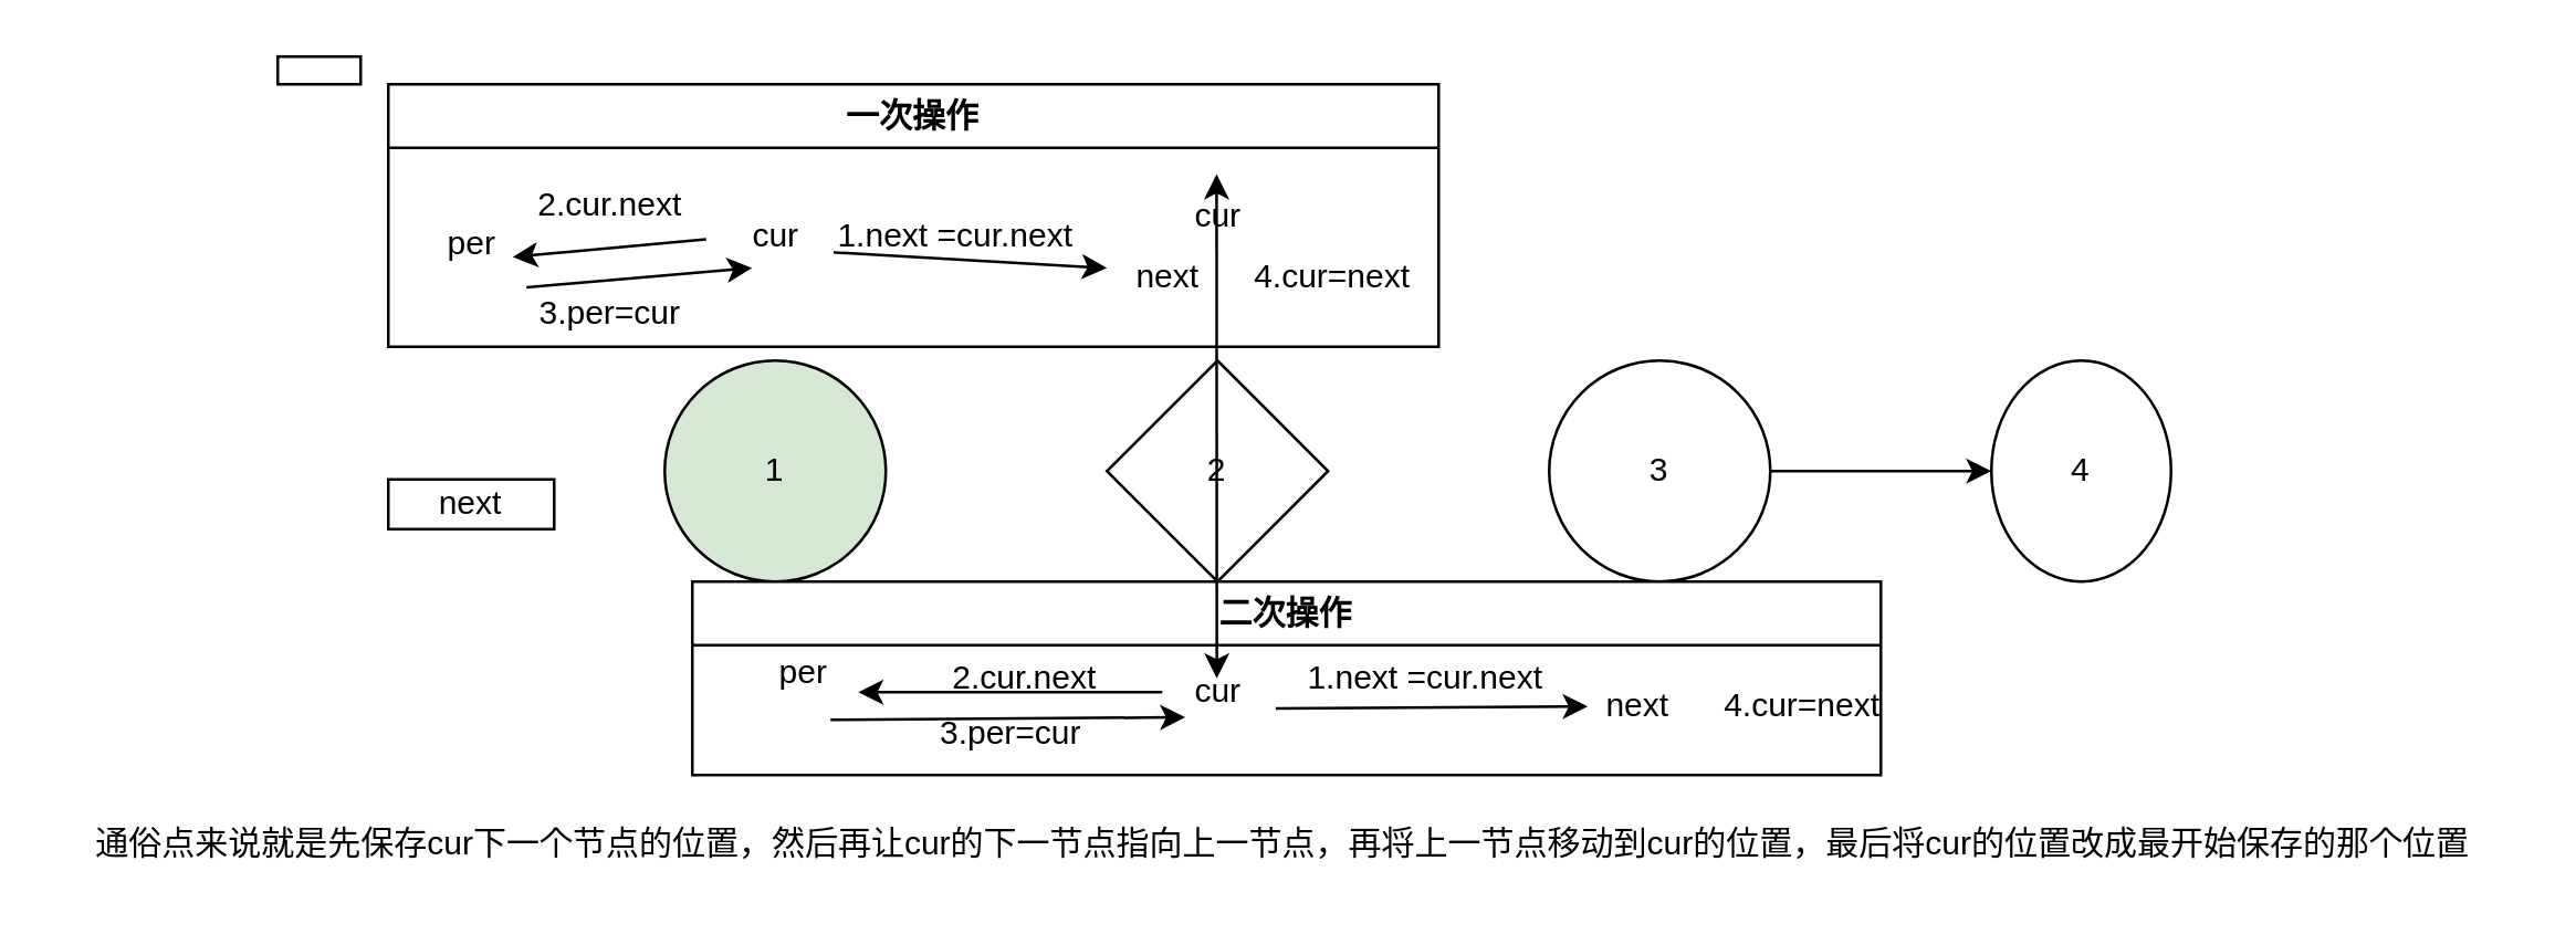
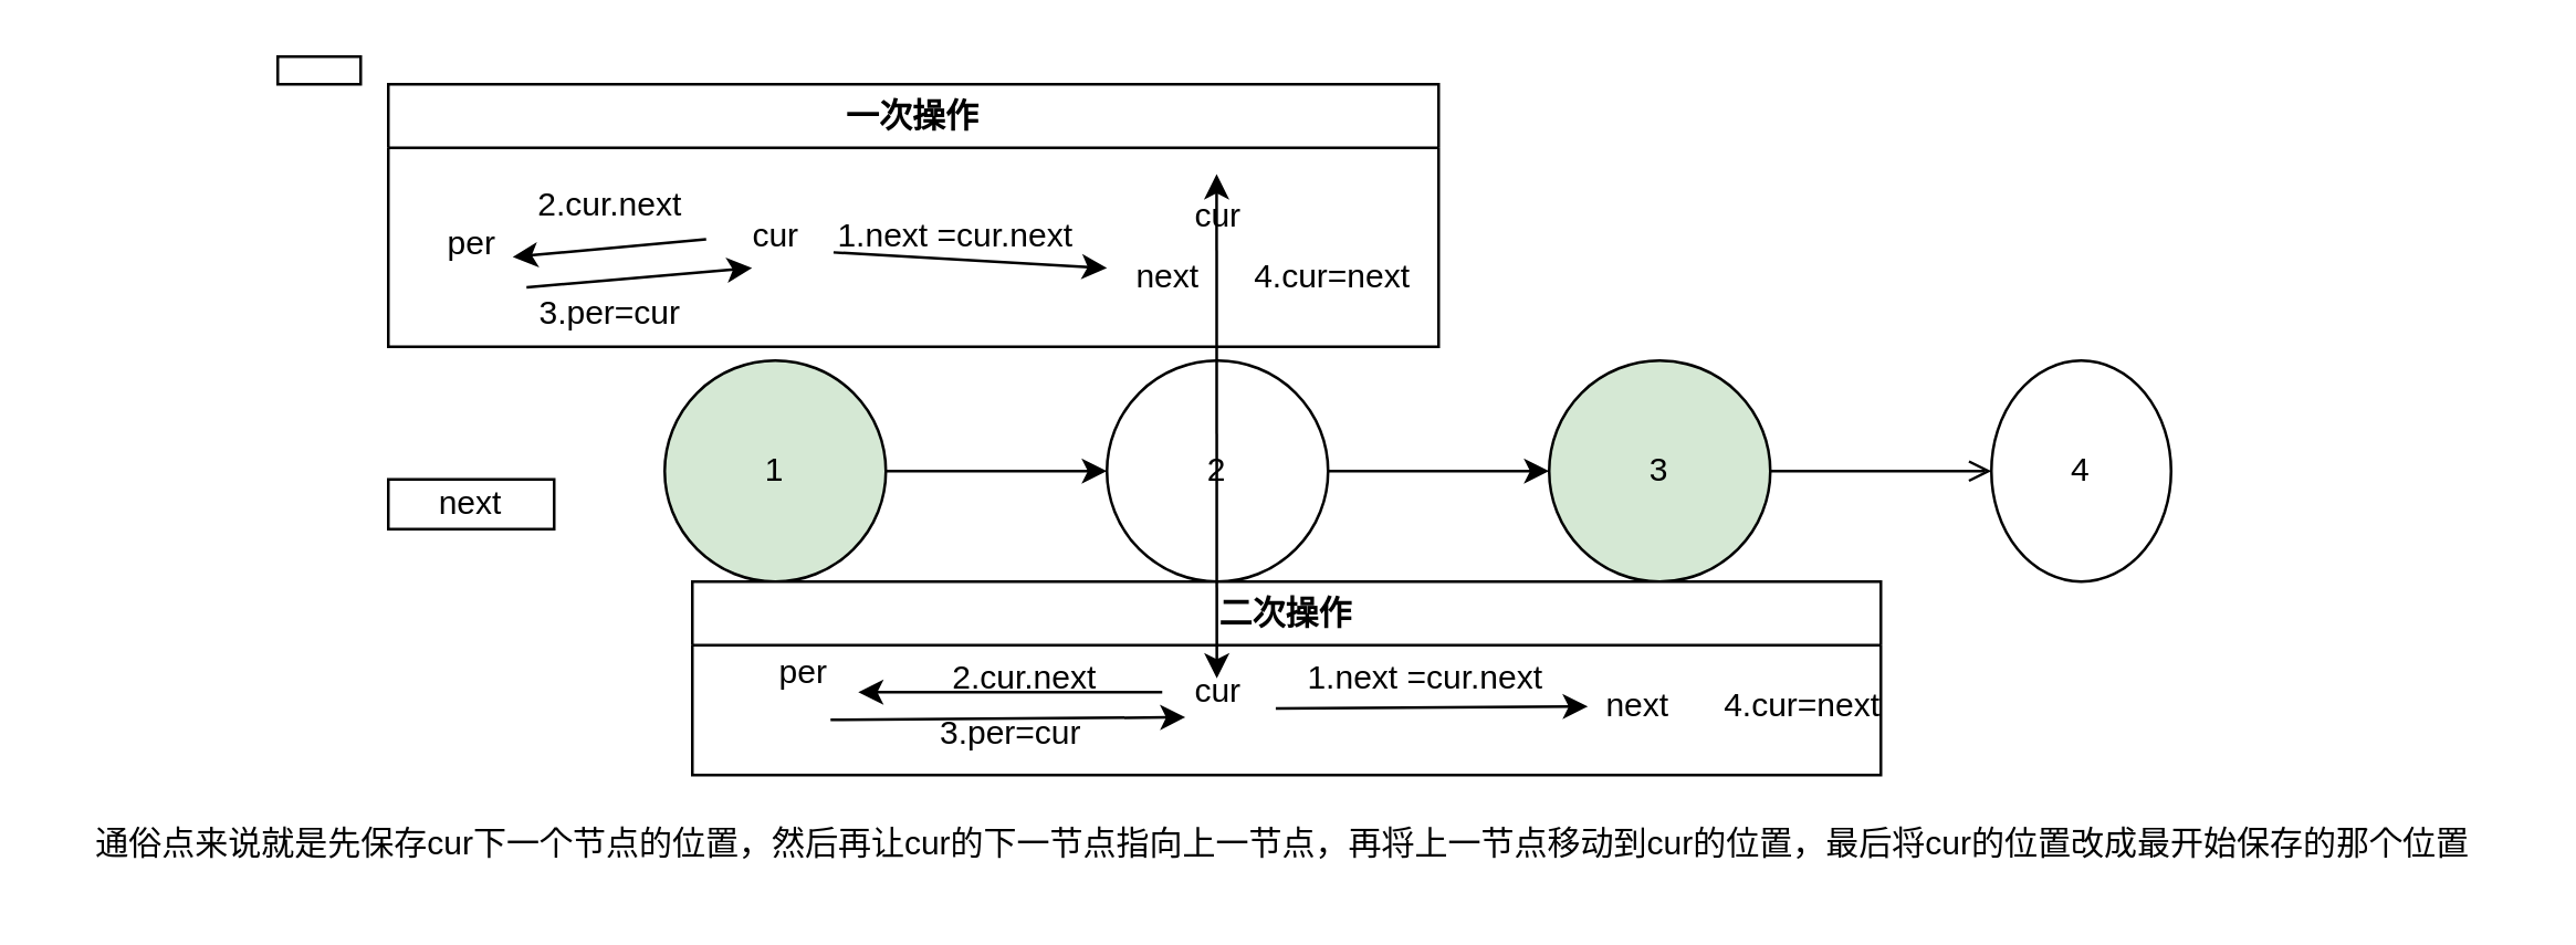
  <mxCell id="0" />
  <mxCell id="1" parent="0" />
+ <mxCell id="2" value="" style="edgeStyle=none;html=1;" edge="1" parent="1" source="3" target="5"><mxGeometry relative="1" as="geometry" /></mxCell>
  <mxCell id="3" value="1" style="ellipse;whiteSpace=wrap;html=1;fillColor=#d5e8d4;" vertex="1" parent="1"><mxGeometry x="240" y="130" width="80" height="80" as="geometry" /></mxCell>
- <mxCell id="5" value="2" style="rhombus;whiteSpace=wrap;html=1;" vertex="1" parent="1"><mxGeometry x="400" y="130" width="80" height="80" as="geometry" /></mxCell>
- <mxCell id="6" value="" style="edgeStyle=none;html=1;" edge="1" parent="1" source="7" target="8"><mxGeometry relative="1" as="geometry" /></mxCell>
- <mxCell id="7" value="3" style="ellipse;whiteSpace=wrap;html=1;" vertex="1" parent="1"><mxGeometry x="560" y="130" width="80" height="80" as="geometry" /></mxCell>
+ <mxCell id="4" value="" style="edgeStyle=none;html=1;" edge="1" parent="1" source="5" target="7"><mxGeometry relative="1" as="geometry" /></mxCell>
+ <mxCell id="5" value="2" style="ellipse;whiteSpace=wrap;html=1;" vertex="1" parent="1"><mxGeometry x="400" y="130" width="80" height="80" as="geometry" /></mxCell>
+ <mxCell id="6" value="" style="edgeStyle=none;html=1;endArrow=open;" edge="1" parent="1" source="7" target="8"><mxGeometry relative="1" as="geometry" /></mxCell>
+ <mxCell id="7" value="3" style="ellipse;whiteSpace=wrap;html=1;fillColor=#d5e8d4;" vertex="1" parent="1"><mxGeometry x="560" y="130" width="80" height="80" as="geometry" /></mxCell>
  <mxCell id="8" value="4" style="ellipse;whiteSpace=wrap;html=1;" vertex="1" parent="1"><mxGeometry x="720" y="130" width="65" height="80" as="geometry" /></mxCell>
  <mxCell id="9" value="next" style="whiteSpace=wrap;html=1;" vertex="1" parent="1"><mxGeometry x="140" y="173" width="60" height="18" as="geometry" /></mxCell>
  <mxCell id="10" value="" style="whiteSpace=wrap;html=1;" vertex="1" parent="1"><mxGeometry x="100" y="20" width="30" height="10" as="geometry" /></mxCell>
  <mxCell id="11" value="一次操作" style="swimlane;whiteSpace=wrap;html=1;" vertex="1" parent="1"><mxGeometry x="140" y="30" width="380" height="95" as="geometry" /></mxCell>
  <mxCell id="12" value="cur" style="text;html=1;align=center;verticalAlign=middle;resizable=0;points=[];autosize=1;strokeColor=none;fillColor=none;" vertex="1" parent="11"><mxGeometry x="120" y="40" width="40" height="30" as="geometry" /></mxCell>
  <mxCell id="13" value="next&amp;nbsp; &amp;nbsp; &amp;nbsp; 4.cur=next" style="text;html=1;align=center;verticalAlign=middle;resizable=0;points=[];autosize=1;strokeColor=none;fillColor=none;" vertex="1" parent="11"><mxGeometry x="260" y="55" width="120" height="30" as="geometry" /></mxCell>
  <mxCell id="14" value="" style="edgeStyle=none;html=1;exitX=1.027;exitY=0.695;exitDx=0;exitDy=0;exitPerimeter=0;" edge="1" parent="11" source="12" target="13"><mxGeometry relative="1" as="geometry"><mxPoint x="219.623" y="60" as="sourcePoint" /><mxPoint x="190.371" y="98.198" as="targetPoint" /></mxGeometry></mxCell>
  <mxCell id="15" value="per&lt;div&gt;&lt;br&gt;&lt;/div&gt;" style="text;html=1;align=center;verticalAlign=middle;resizable=0;points=[];autosize=1;strokeColor=none;fillColor=none;" vertex="1" parent="11"><mxGeometry x="10" y="45" width="40" height="40" as="geometry" /></mxCell>
  <mxCell id="16" value="1.next =cur.next" style="text;html=1;align=center;verticalAlign=middle;resizable=0;points=[];autosize=1;strokeColor=none;fillColor=none;" vertex="1" parent="11"><mxGeometry x="150" y="40" width="110" height="30" as="geometry" /></mxCell>
  <mxCell id="17" value="" style="edgeStyle=none;html=1;" edge="1" parent="11" source="13" target="16"><mxGeometry relative="1" as="geometry" /></mxCell>
  <mxCell id="18" value="cur" style="text;html=1;align=center;verticalAlign=middle;resizable=0;points=[];autosize=1;strokeColor=none;fillColor=none;" vertex="1" parent="11"><mxGeometry x="280" y="32.5" width="40" height="30" as="geometry" /></mxCell>
  <mxCell id="19" value="" style="endArrow=classic;html=1;exitX=1.121;exitY=0.863;exitDx=0;exitDy=0;exitPerimeter=0;entryX=0.411;entryY=1.084;entryDx=0;entryDy=0;entryPerimeter=0;" edge="1" parent="11"><mxGeometry width="50" height="50" relative="1" as="geometry"><mxPoint x="50.0" y="73.5" as="sourcePoint" /><mxPoint x="131.6" y="66.5" as="targetPoint" /></mxGeometry></mxCell>
  <mxCell id="20" value="2.cur.next" style="text;html=1;align=center;verticalAlign=middle;resizable=0;points=[];autosize=1;strokeColor=none;fillColor=none;" vertex="1" parent="11"><mxGeometry x="40" y="29.32" width="80" height="30" as="geometry" /></mxCell>
  <mxCell id="21" value="" style="edgeStyle=none;html=1;" edge="1" parent="11"><mxGeometry relative="1" as="geometry"><mxPoint x="115" y="56.138" as="sourcePoint" /><mxPoint x="45" y="62.502" as="targetPoint" /></mxGeometry></mxCell>
  <mxCell id="22" value="二次操作" style="swimlane;whiteSpace=wrap;html=1;" vertex="1" parent="1"><mxGeometry x="250" y="210" width="430" height="70" as="geometry" /></mxCell>
  <mxCell id="23" value="cur" style="text;html=1;align=center;verticalAlign=middle;resizable=0;points=[];autosize=1;strokeColor=none;fillColor=none;" vertex="1" parent="22"><mxGeometry x="170" y="25" width="40" height="30" as="geometry" /></mxCell>
  <mxCell id="24" value="" style="edgeStyle=none;html=1;exitX=1.027;exitY=0.695;exitDx=0;exitDy=0;exitPerimeter=0;" edge="1" parent="22" source="23"><mxGeometry relative="1" as="geometry"><mxPoint x="219.623" y="60" as="sourcePoint" /><mxPoint x="324" y="45.154" as="targetPoint" /></mxGeometry></mxCell>
  <mxCell id="25" value="per&lt;div&gt;&lt;br&gt;&lt;/div&gt;" style="text;html=1;align=center;verticalAlign=middle;resizable=0;points=[];autosize=1;strokeColor=none;fillColor=none;" vertex="1" parent="22"><mxGeometry x="20" y="20" width="40" height="40" as="geometry" /></mxCell>
  <mxCell id="26" value="" style="edgeStyle=none;html=1;" edge="1" parent="22" source="23" target="25"><mxGeometry relative="1" as="geometry" /></mxCell>
  <mxCell id="27" value="2.cur.next" style="text;html=1;align=center;verticalAlign=middle;resizable=0;points=[];autosize=1;strokeColor=none;fillColor=none;" vertex="1" parent="22"><mxGeometry x="80" y="20" width="80" height="30" as="geometry" /></mxCell>
  <mxCell id="28" value="1.next =cur.next" style="text;html=1;align=center;verticalAlign=middle;resizable=0;points=[];autosize=1;strokeColor=none;fillColor=none;" vertex="1" parent="22"><mxGeometry x="210" y="20" width="110" height="30" as="geometry" /></mxCell>
  <mxCell id="29" value="" style="endArrow=classic;startArrow=classic;html=1;fillColor=#FF1212;entryX=0.492;entryY=0.001;entryDx=0;entryDy=0;entryPerimeter=0;" edge="1" parent="22" target="18"><mxGeometry width="50" height="50" relative="1" as="geometry"><mxPoint x="189.75" y="35" as="sourcePoint" /><mxPoint x="189.75" y="-90" as="targetPoint" /></mxGeometry></mxCell>
  <mxCell id="30" value="3.per=cur" style="text;html=1;align=center;verticalAlign=middle;resizable=0;points=[];autosize=1;strokeColor=none;fillColor=none;" vertex="1" parent="22"><mxGeometry x="80" y="40" width="70" height="30" as="geometry" /></mxCell>
  <mxCell id="31" value="" style="endArrow=classic;html=1;entryX=0.209;entryY=0.803;entryDx=0;entryDy=0;entryPerimeter=0;" edge="1" parent="22" target="23"><mxGeometry width="50" height="50" relative="1" as="geometry"><mxPoint x="50" y="50" as="sourcePoint" /><mxPoint x="150.0" y="43.0" as="targetPoint" /></mxGeometry></mxCell>
  <mxCell id="32" value="next&amp;nbsp; &amp;nbsp; &amp;nbsp; 4.cur=next" style="text;html=1;align=center;verticalAlign=middle;resizable=0;points=[];autosize=1;strokeColor=none;fillColor=none;" vertex="1" parent="22"><mxGeometry x="320" y="30" width="120" height="30" as="geometry" /></mxCell>
  <mxCell id="33" value="通俗点来说就是先保存cur下一个节点的位置，然后再让cur的下一节点指向上一节点，再将上一节点移动到cur的位置，最后将cur的位置改成最开始保存的那个位置&amp;nbsp;" style="text;html=1;align=center;verticalAlign=middle;resizable=0;points=[];autosize=1;strokeColor=none;fillColor=none;" vertex="1" parent="1"><mxGeometry x="20" y="290" width="890" height="30" as="geometry" /></mxCell>
  <mxCell id="34" value="3.per=cur" style="text;html=1;align=center;verticalAlign=middle;resizable=0;points=[];autosize=1;strokeColor=none;fillColor=none;" vertex="1" parent="1"><mxGeometry x="185" y="98" width="70" height="30" as="geometry" /></mxCell>
